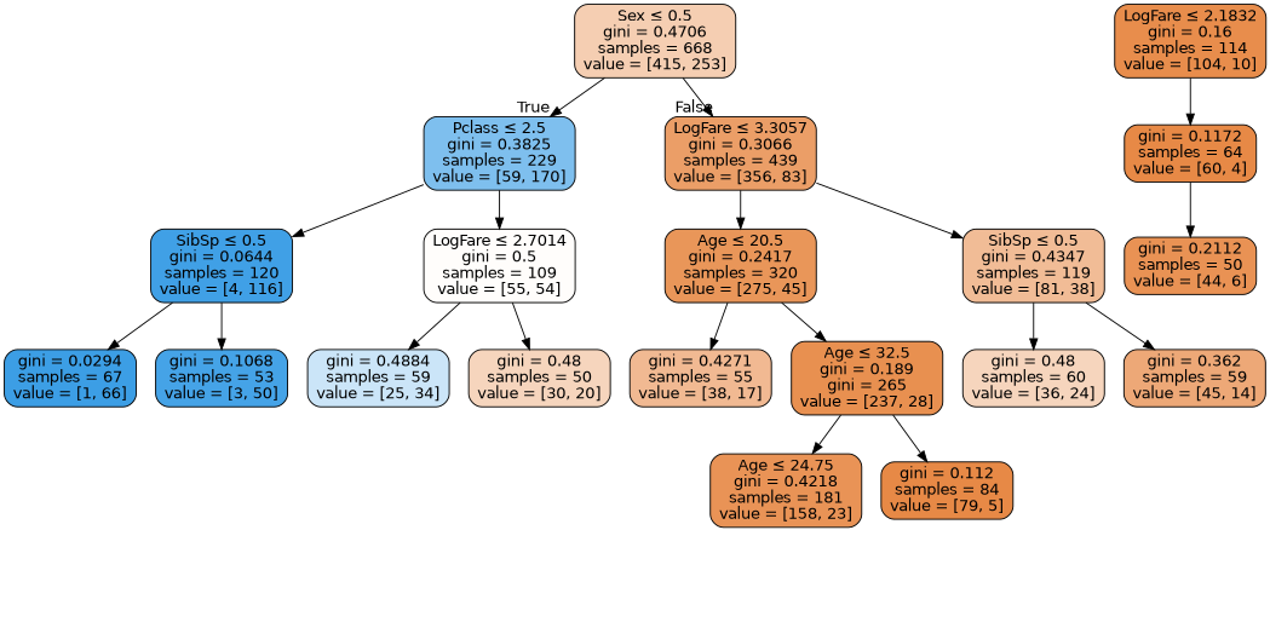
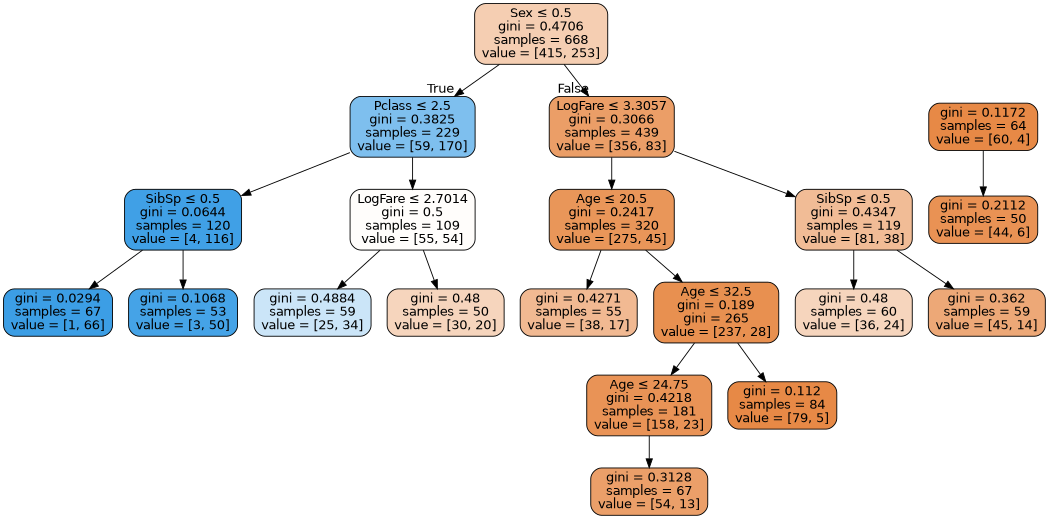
  digraph {
    node [color=black fillcolor="#f6d5bd" fontname=helvetica shape=box style="filled, rounded"]
    edge [fontname=helvetica]
    n1 [fillcolor="#f5ceb2" label=<Sex &le; 0.5<br/>gini = 0.4706<br/>samples = 668<br/>value = [415, 253]>]
    n2 [fillcolor="#7ebfee" label=<Pclass &le; 2.5<br/>gini = 0.3825<br/>samples = 229<br/>value = [59, 170]>]
    n3 [fillcolor="#eb9e67" label=<LogFare &le; 3.3057<br/>gini = 0.3066<br/>samples = 439<br/>value = [356, 83]>]
    n4 [fillcolor="#40a0e6" label=<SibSp &le; 0.5<br/>gini = 0.0644<br/>samples = 120<br/>value = [4, 116]>]
    n5 [fillcolor="#fffdfb" label=<LogFare &le; 2.7014<br/>gini = 0.5<br/>samples = 109<br/>value = [55, 54]>]
    n6 [fillcolor="#e99659" label=<Age &le; 20.5<br/>gini = 0.2417<br/>samples = 320<br/>value = [275, 45]>]
    n7 [fillcolor="#f1bc96" label=<SibSp &le; 0.5<br/>gini = 0.4347<br/>samples = 119<br/>value = [81, 38]>]
    n8 [fillcolor="#3c9ee5" label=<gini = 0.0294<br/>samples = 67<br/>value = [1, 66]>]
    n9 [fillcolor="#45a3e7" label=<gini = 0.1068<br/>samples = 53<br/>value = [3, 50]>]
    n10 [fillcolor="#cbe5f8" label=<gini = 0.4884<br/>samples = 59<br/>value = [25, 34]>]
    n11 [label=<gini = 0.48<br/>samples = 50<br/>value = [30, 20]>]
    n12 [fillcolor="#f1b992" label=<gini = 0.4271<br/>samples = 55<br/>value = [38, 17]>]
    n13 [fillcolor="#e89050" label=<Age &le; 32.5<br/>gini = 0.189<br/>gini = 265<br/>value = [237, 28]>]
    n14 [label=<gini = 0.48<br/>samples = 60<br/>value = [36, 24]>]
    n15 [fillcolor="#eda877" label=<gini = 0.362<br/>samples = 59<br/>value = [45, 14]>]
    n16 [fillcolor="#e99356" label=<Age &le; 24.75<br/>gini = 0.4218<br/>samples = 181<br/>value = [158, 23]>]
    n17 [fillcolor="#e78946" label=<gini = 0.112<br/>samples = 84<br/>value = [79, 5]>]
-   n19 [fillcolor="#e88d4c" label=<LogFare &le; 2.1832<br/>gini = 0.16<br/>samples = 114<br/>value = [104, 10]>]
+   n18 [fillcolor="#eb9f69" label=<gini = 0.3128<br/>samples = 67<br/>value = [54, 13]>]
    n20 [fillcolor="#e78946" label=<gini = 0.1172<br/>samples = 64<br/>value = [60, 4]>]
    n21 [fillcolor="#e99254" label=<gini = 0.2112<br/>samples = 50<br/>value = [44, 6]>]
    n1 -> n2 [headlabel=True labelangle=45 labeldistance=2.5]
    n1 -> n3 [headlabel=False labelangle=-45 labeldistance=2.5]
    n2 -> n4
    n2 -> n5
    n3 -> n6
    n3 -> n7
    n4 -> n8
    n4 -> n9
    n5 -> n10
    n5 -> n11
    n6 -> n12
    n6 -> n13
    n7 -> n14
    n7 -> n15
    n13 -> n16
    n13 -> n17
-   n19 -> n20
+   n16 -> n18
    n20 -> n21
  }
